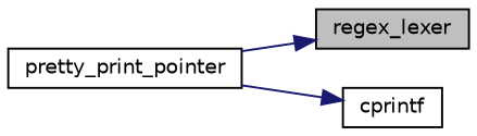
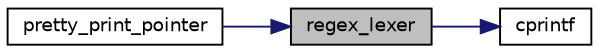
  digraph {
    rankdir=LR
    node [color=black fillcolor=white fontname=Helvetica fontsize=10 shape=record style=filled]
    edge [color=midnightblue fontname=Helvetica fontsize=10 labelfontname=Helvetica labelfontsize=10 style=solid]
    n1 [fillcolor=grey75 fontcolor=black height=0.2 label=regex_lexer width=0.4]
    n2 [height=0.2 label=cprintf width=0.4]
    n3 [height=0.2 label=pretty_print_pointer width=0.4]
-   n3 -> n2
+   n1 -> n2
    n3 -> n1
  }
